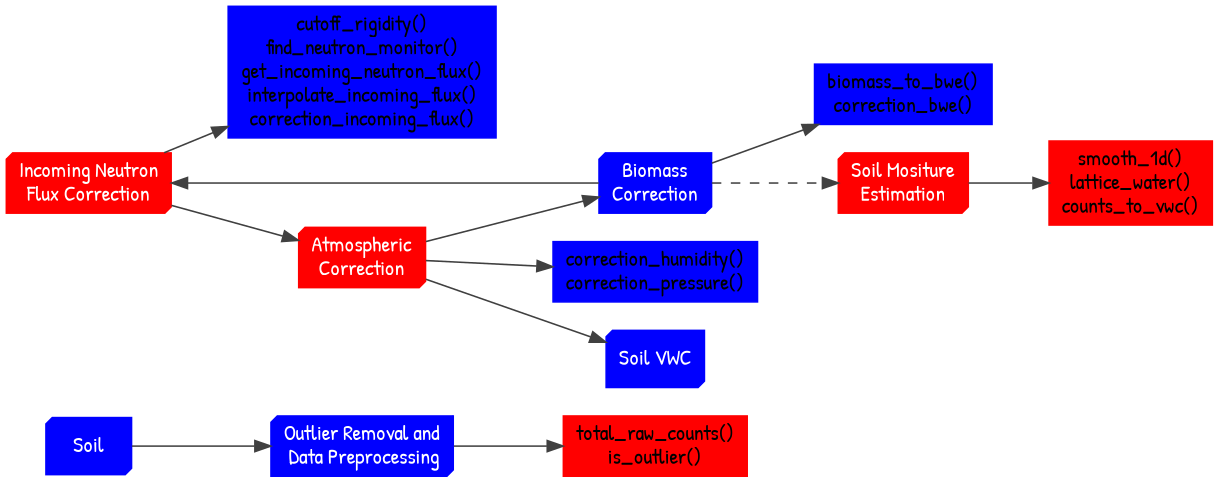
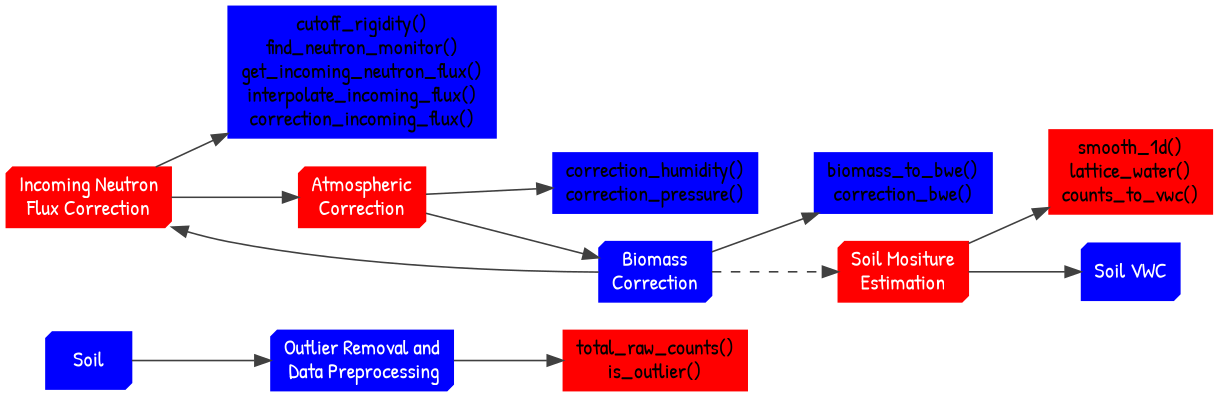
  digraph {
    fontname="Patrick Hand"
    rankdir=LR
    repulsiveforce=1
    splines=true
    node [color=blue fontcolor=white fontname="Patrick Hand" group=1 shape=box3d style=filled]
    edge [color=grey25 fontname="Patrick Hand"]
    n1 [label=Soil]
    "Outlier Removal and\n Data Preprocessing"
    "total_raw_counts()\nis_outlier()" [color=red fontcolor=black shape=box group=""]
    "Incoming Neutron\nFlux Correction" [color=red]
    "cutoff_rigidity()\nfind_neutron_monitor()\nget_incoming_neutron_flux()\ninterpolate_incoming_flux()\ncorrection_incoming_flux()" [fontcolor=black shape=box group=""]
    "Atmospheric\nCorrection" [color=red]
    "correction_humidity()\ncorrection_pressure()" [fontcolor=black shape=box group=""]
    "Biomass\nCorrection"
    "biomass_to_bwe()\ncorrection_bwe()" [fontcolor=black shape=box group=""]
    "Soil Mositure\nEstimation" [color=red]
    "smooth_1d()\nlattice_water()\ncounts_to_vwc()" [color=red fontcolor=black shape=box group=""]
    "Soil VWC"
    n1 -> "Outlier Removal and\n Data Preprocessing"
    "Outlier Removal and\n Data Preprocessing" -> "total_raw_counts()\nis_outlier()"
    "Incoming Neutron\nFlux Correction" -> "cutoff_rigidity()\nfind_neutron_monitor()\nget_incoming_neutron_flux()\ninterpolate_incoming_flux()\ncorrection_incoming_flux()"
    "Incoming Neutron\nFlux Correction" -> "Atmospheric\nCorrection"
    "Atmospheric\nCorrection" -> "correction_humidity()\ncorrection_pressure()"
    "Atmospheric\nCorrection" -> "Biomass\nCorrection"
    "Biomass\nCorrection" -> "Incoming Neutron\nFlux Correction"
    "Biomass\nCorrection" -> "biomass_to_bwe()\ncorrection_bwe()"
    "Biomass\nCorrection" -> "Soil Mositure\nEstimation" [style=dashed]
    "Soil Mositure\nEstimation" -> "smooth_1d()\nlattice_water()\ncounts_to_vwc()"
-   "Atmospheric\nCorrection" -> "Soil VWC"
+   "Soil Mositure\nEstimation" -> "Soil VWC"
  }
